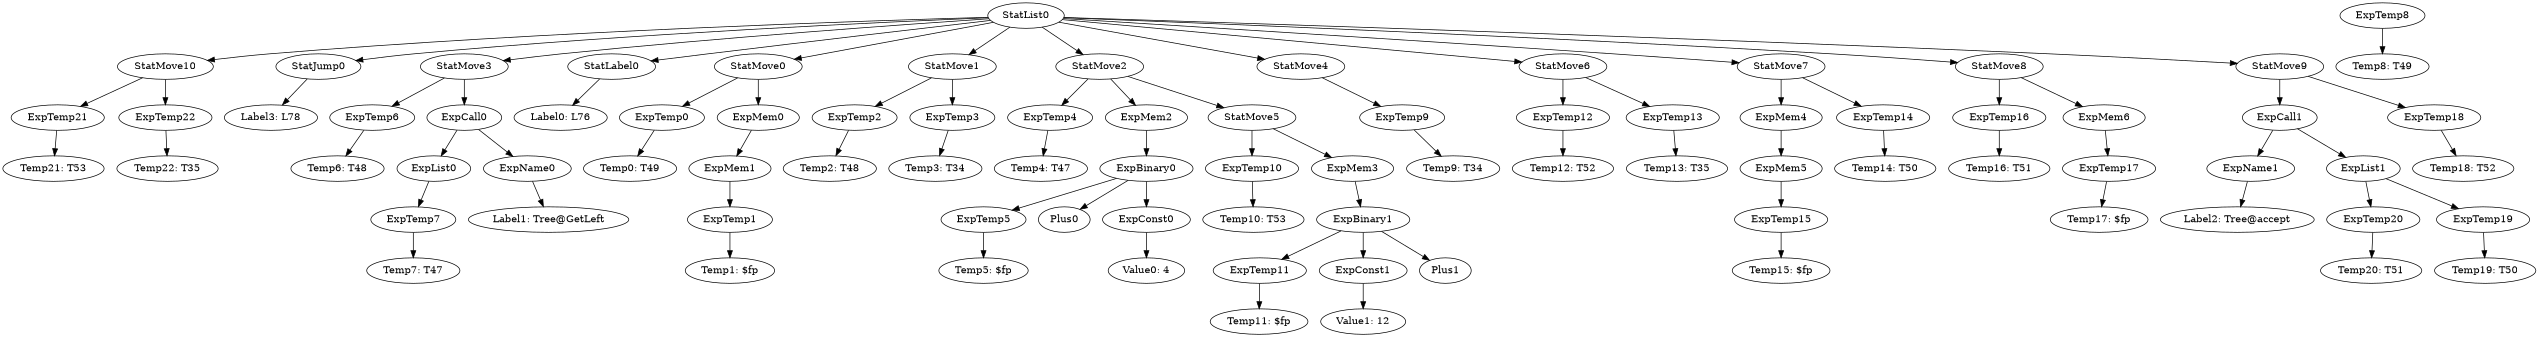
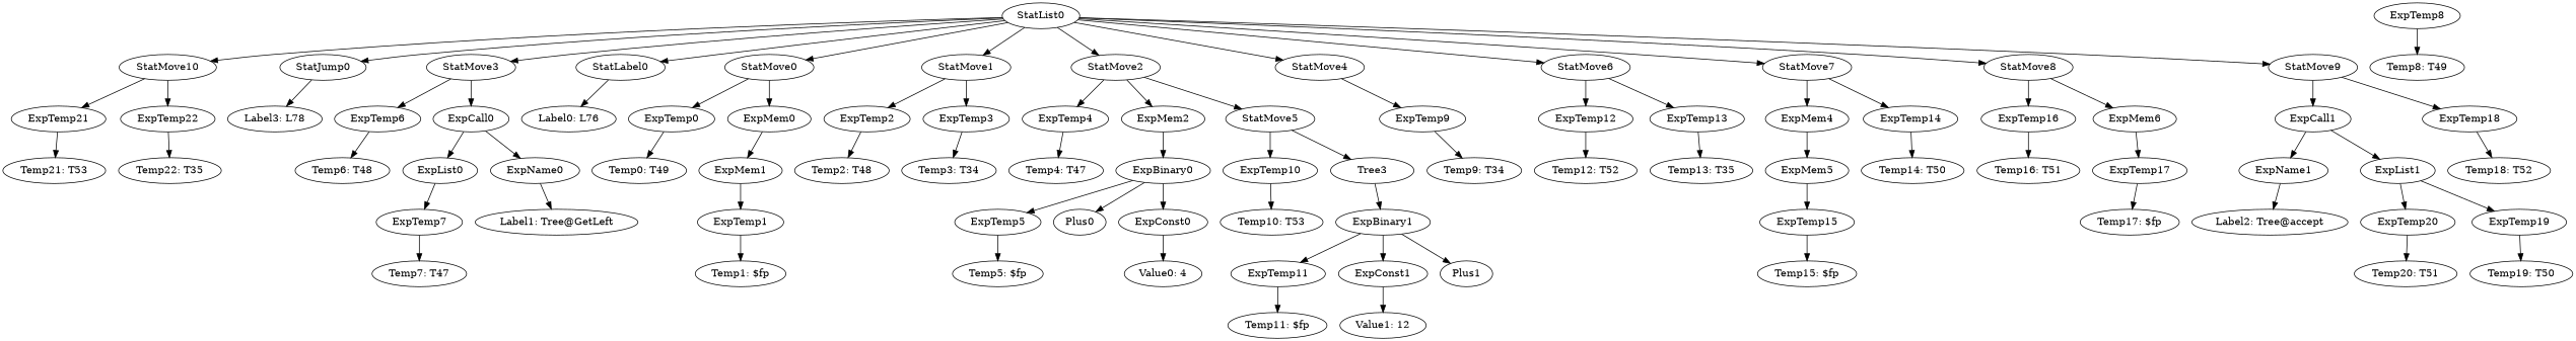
  digraph {
    ordering=out
    StatMove10
    ExpTemp21
    ExpTemp22
    "Temp21: T53"
    "Temp22: T35"
    ExpTemp20
    "Temp20: T51"
    StatJump0
    "Label3: L78"
    ExpCall1
    ExpName1
    ExpList1
    "Label2: Tree@accept"
    ExpTemp19
    "Temp19: T50"
    ExpList0
    ExpTemp7
    "Temp7: T47"
    ExpTemp4
    "Temp4: T47"
    ExpName0
    "Label1: Tree@GetLeft"
    StatMove3
    ExpTemp6
    ExpCall0
    "Temp6: T48"
    ExpTemp11
    "Temp11: $fp"
    ExpBinary0
    ExpTemp5
    Plus0
    ExpConst0
    "Temp5: $fp"
    "Value0: 4"
    ExpMem4
    ExpMem5
    ExpTemp15
    "Temp15: $fp"
    ExpTemp1
    "Temp1: $fp"
    ExpTemp14
    "Temp14: T50"
    ExpTemp12
    "Temp12: T52"
    ExpMem2
    ExpTemp17
    "Temp17: $fp"
    ExpTemp0
    "Temp0: T49"
    StatList0
    StatLabel0
    StatMove0
    StatMove1
    StatMove2
    StatMove4
    StatMove6
    StatMove7
    StatMove8
    StatMove9
    "Label0: L76"
    ExpMem0
    ExpTemp2
    ExpTemp3
    StatMove5
    ExpTemp9
    ExpTemp10
-   ExpMem3
+   ExpMem3 [label=Tree3]
    ExpTemp13
    ExpTemp16
    ExpMem6
    ExpTemp18
    ExpMem1
    "Temp2: T48"
    "Temp3: T34"
    ExpTemp8
    "Temp8: T49"
    "Temp9: T34"
    "Temp10: T53"
    ExpBinary1
    "Temp13: T35"
    "Temp16: T51"
    "Temp18: T52"
    ExpConst1
    Plus1
    "Value1: 12"
    StatMove10 -> ExpTemp21
    StatMove10 -> ExpTemp22
    ExpTemp21 -> "Temp21: T53"
    ExpTemp22 -> "Temp22: T35"
    ExpTemp20 -> "Temp20: T51"
    StatJump0 -> "Label3: L78"
    ExpCall1 -> ExpName1
    ExpCall1 -> ExpList1
    ExpName1 -> "Label2: Tree@accept"
    ExpList1 -> ExpTemp20
    ExpList1 -> ExpTemp19
    ExpTemp19 -> "Temp19: T50"
    ExpList0 -> ExpTemp7
    ExpTemp7 -> "Temp7: T47"
    ExpTemp4 -> "Temp4: T47"
    ExpName0 -> "Label1: Tree@GetLeft"
    StatMove3 -> ExpTemp6
    StatMove3 -> ExpCall0
    ExpTemp6 -> "Temp6: T48"
    ExpCall0 -> ExpList0
    ExpCall0 -> ExpName0
    ExpTemp11 -> "Temp11: $fp"
    ExpBinary0 -> ExpTemp5
    ExpBinary0 -> Plus0
    ExpBinary0 -> ExpConst0
    ExpTemp5 -> "Temp5: $fp"
    ExpConst0 -> "Value0: 4"
    ExpMem4 -> ExpMem5
    ExpMem5 -> ExpTemp15
    ExpTemp15 -> "Temp15: $fp"
    ExpTemp1 -> "Temp1: $fp"
    ExpTemp14 -> "Temp14: T50"
    ExpTemp12 -> "Temp12: T52"
    ExpMem2 -> ExpBinary0
    ExpTemp17 -> "Temp17: $fp"
    ExpTemp0 -> "Temp0: T49"
    StatList0 -> StatMove10
    StatList0 -> StatJump0
    StatList0 -> StatMove3
    StatList0 -> StatLabel0
    StatList0 -> StatMove0
    StatList0 -> StatMove1
    StatList0 -> StatMove2
    StatList0 -> StatMove4
    StatList0 -> StatMove6
    StatList0 -> StatMove7
    StatList0 -> StatMove8
    StatList0 -> StatMove9
    StatLabel0 -> "Label0: L76"
    StatMove0 -> ExpTemp0
    StatMove0 -> ExpMem0
    StatMove1 -> ExpTemp2
    StatMove1 -> ExpTemp3
    StatMove2 -> ExpTemp4
    StatMove2 -> ExpMem2
    StatMove2 -> StatMove5
    StatMove4 -> ExpTemp9
    StatMove6 -> ExpTemp12
    StatMove6 -> ExpTemp13
    StatMove7 -> ExpMem4
    StatMove7 -> ExpTemp14
    StatMove8 -> ExpTemp16
    StatMove8 -> ExpMem6
    StatMove9 -> ExpCall1
    StatMove9 -> ExpTemp18
    ExpMem0 -> ExpMem1
    ExpTemp2 -> "Temp2: T48"
    ExpTemp3 -> "Temp3: T34"
    StatMove5 -> ExpTemp10
    StatMove5 -> ExpMem3
    ExpTemp9 -> "Temp9: T34"
    ExpTemp10 -> "Temp10: T53"
    ExpMem3 -> ExpBinary1
    ExpTemp13 -> "Temp13: T35"
    ExpTemp16 -> "Temp16: T51"
    ExpMem6 -> ExpTemp17
    ExpTemp18 -> "Temp18: T52"
    ExpMem1 -> ExpTemp1
    ExpTemp8 -> "Temp8: T49"
    ExpBinary1 -> ExpTemp11
    ExpBinary1 -> ExpConst1
    ExpBinary1 -> Plus1
    ExpConst1 -> "Value1: 12"
  }
